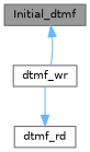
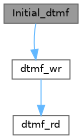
  digraph {
    rankdir=TB
    node [color=grey40 fillcolor=white fontname=Helvetica fontsize=10 shape=box style=filled]
    edge [color=steelblue1 fontname=Helvetica fontsize=10 labelfontname=Helvetica labelfontsize=10 style=solid]
    n1 [color=gray40 fillcolor=grey60 fontcolor=black height=0.2 label=Initial_dtmf width=0.4]
    n2 [height=0.2 label=dtmf_wr width=0.4]
    n3 [height=0.2 label=dtmf_rd width=0.4]
-   n2 -> n1
+   n1 -> n2
    n2 -> n3
  }
